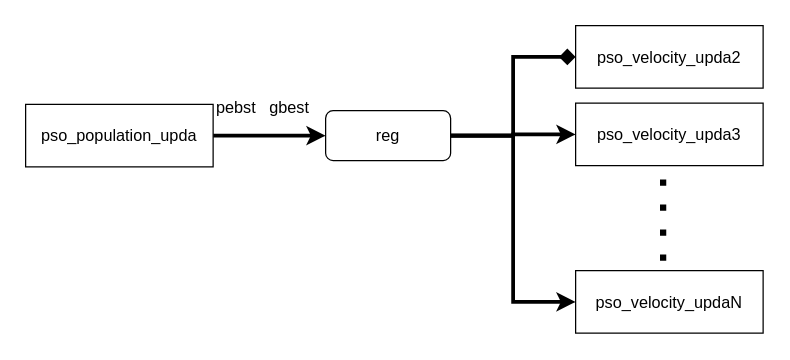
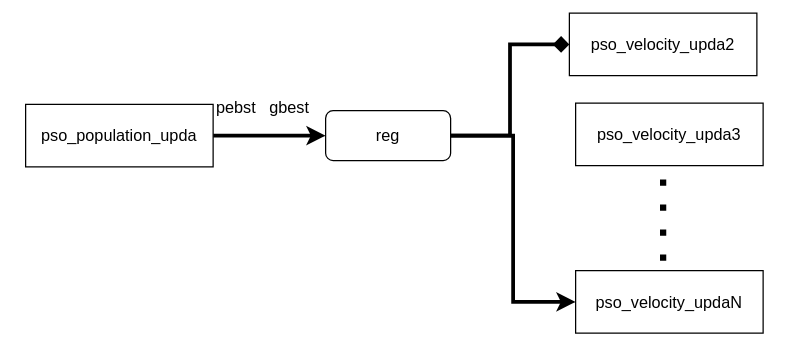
  <mxCell id="0" />
  <mxCell id="1" parent="0" />
  <mxCell id="2" style="edgeStyle=orthogonalEdgeStyle;rounded=0;orthogonalLoop=1;jettySize=auto;html=1;exitX=1;exitY=0.5;exitDx=0;exitDy=0;fontSize=13;strokeWidth=3;" edge="1" parent="1" source="3" target="7"><mxGeometry relative="1" as="geometry" /></mxCell>
  <mxCell id="3" value="&lt;font style=&quot;font-size: 13px&quot;&gt;pso_population_upda&lt;/font&gt;" style="rounded=0;whiteSpace=wrap;html=1;" vertex="1" parent="1"><mxGeometry x="20" y="83" width="150" height="50" as="geometry" /></mxCell>
  <mxCell id="4" style="edgeStyle=orthogonalEdgeStyle;rounded=0;orthogonalLoop=1;jettySize=auto;html=1;exitX=1;exitY=0.5;exitDx=0;exitDy=0;entryX=0;entryY=0.5;entryDx=0;entryDy=0;fontSize=13;strokeWidth=3;endArrow=diamond;" edge="1" parent="1" source="7" target="8"><mxGeometry relative="1" as="geometry" /></mxCell>
- <mxCell id="5" style="edgeStyle=orthogonalEdgeStyle;rounded=0;orthogonalLoop=1;jettySize=auto;html=1;exitX=1;exitY=0.5;exitDx=0;exitDy=0;fontSize=13;strokeWidth=3;" edge="1" parent="1" source="7" target="9"><mxGeometry relative="1" as="geometry" /></mxCell>
  <mxCell id="6" style="edgeStyle=orthogonalEdgeStyle;rounded=0;orthogonalLoop=1;jettySize=auto;html=1;exitX=1;exitY=0.5;exitDx=0;exitDy=0;entryX=0;entryY=0.5;entryDx=0;entryDy=0;fontSize=13;strokeWidth=3;" edge="1" parent="1" source="7" target="11"><mxGeometry relative="1" as="geometry" /></mxCell>
  <mxCell id="7" value="reg" style="rounded=1;whiteSpace=wrap;html=1;fontSize=13;" vertex="1" parent="1"><mxGeometry x="260" y="88" width="100" height="40" as="geometry" /></mxCell>
- <mxCell id="8" value="&lt;font style=&quot;font-size: 13px&quot;&gt;pso_velocity_upda2&lt;/font&gt;" style="rounded=0;whiteSpace=wrap;html=1;" vertex="1" parent="1"><mxGeometry x="460" y="20" width="150" height="50" as="geometry" /></mxCell>
+ <mxCell id="8" value="&lt;font style=&quot;font-size: 13px&quot;&gt;pso_velocity_upda2&lt;/font&gt;" style="rounded=0;whiteSpace=wrap;html=1;" vertex="1" parent="1"><mxGeometry x="455" y="10" width="150" height="50" as="geometry" /></mxCell>
  <mxCell id="9" value="&lt;font style=&quot;font-size: 13px&quot;&gt;pso_velocity_upda3&lt;/font&gt;" style="rounded=0;whiteSpace=wrap;html=1;" vertex="1" parent="1"><mxGeometry x="460" y="82" width="150" height="50" as="geometry" /></mxCell>
  <mxCell id="10" value="" style="endArrow=none;dashed=1;html=1;dashPattern=1 3;strokeWidth=5;rounded=0;fontSize=13;" edge="1" parent="1"><mxGeometry width="50" height="50" relative="1" as="geometry"><mxPoint x="530" y="208" as="sourcePoint" /><mxPoint x="530" y="138" as="targetPoint" /></mxGeometry></mxCell>
  <mxCell id="11" value="&lt;font style=&quot;font-size: 13px&quot;&gt;pso_velocity_updaN&lt;/font&gt;" style="rounded=0;whiteSpace=wrap;html=1;" vertex="1" parent="1"><mxGeometry x="460" y="216" width="150" height="50" as="geometry" /></mxCell>
  <mxCell id="12" value="pebst&amp;nbsp; &amp;nbsp;gbest" style="text;html=1;strokeColor=none;fillColor=none;align=center;verticalAlign=middle;whiteSpace=wrap;rounded=0;fontSize=13;" vertex="1" parent="1"><mxGeometry x="155" y="70" width="110" height="30" as="geometry" /></mxCell>
